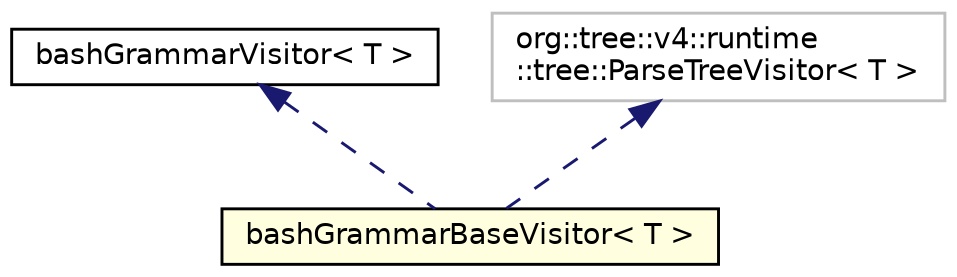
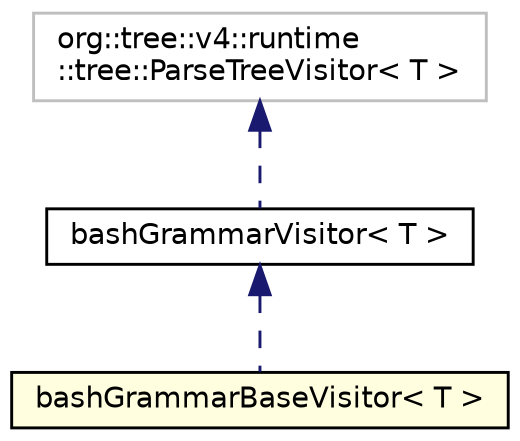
  digraph {
    node [color=black fillcolor=white fontname=Helvetica fontsize=10 shape=record style=filled]
    edge [color=midnightblue dir=back fontname=Helvetica fontsize=10 labelfontname=Helvetica labelfontsize=10 style=dashed]
    n1 [fontcolor=black height=0.2 label="bashGrammarVisitor\< T \>" width=0.4]
    n2 [fillcolor=lightyellow height=0.2 label="bashGrammarBaseVisitor\< T \>" width=0.4]
    n3 [color=grey75 height=0.2 label="org::tree::v4::runtime\l::tree::ParseTreeVisitor\< T \>" width=0.4]
    n1 -> n2
-   n3 -> n2
+   n3 -> n1
  }
